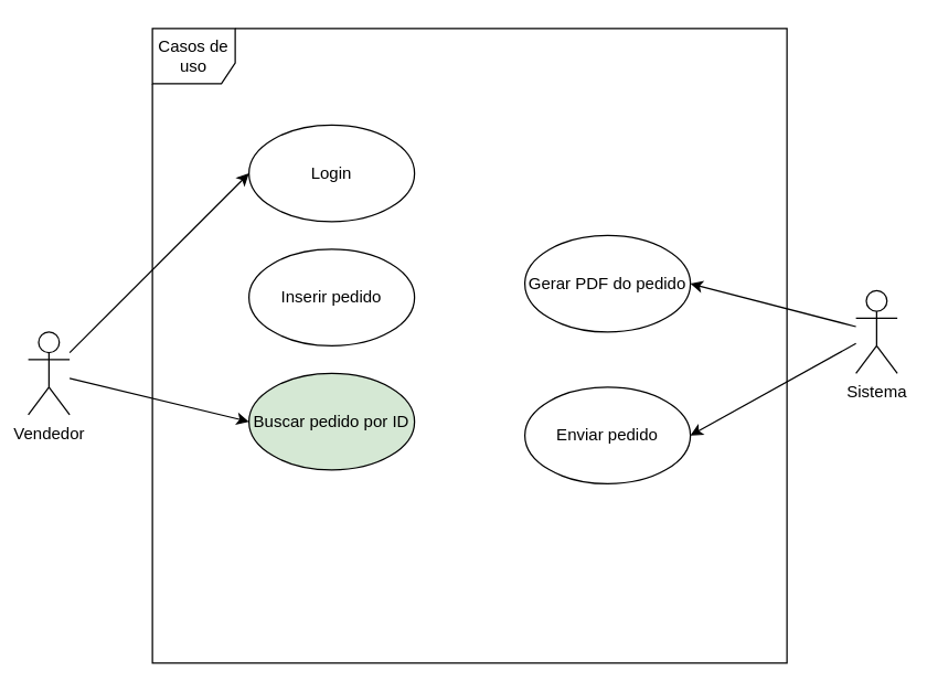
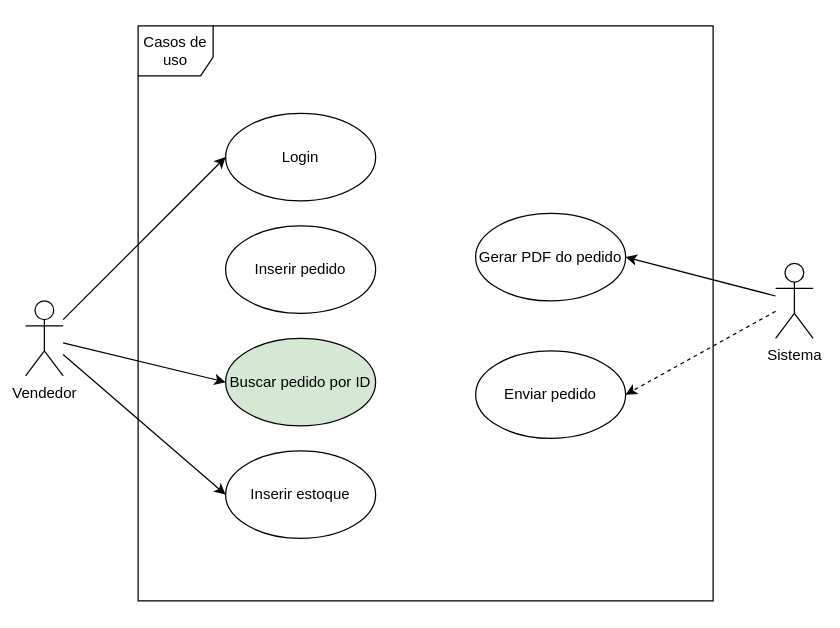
  <mxCell id="0" />
  <mxCell id="1" parent="0" />
  <mxCell id="2" value="Casos de uso" style="shape=umlFrame;whiteSpace=wrap;html=1;width=60;height=40;" vertex="1" parent="1"><mxGeometry x="110" y="20" width="460" height="460" as="geometry" /></mxCell>
  <mxCell id="3" value="Login" style="ellipse;whiteSpace=wrap;html=1;" vertex="1" parent="1"><mxGeometry x="180" y="90" width="120" height="70" as="geometry" /></mxCell>
  <mxCell id="4" value="Inserir pedido" style="ellipse;whiteSpace=wrap;html=1;" vertex="1" parent="1"><mxGeometry x="180" y="180" width="120" height="70" as="geometry" /></mxCell>
  <mxCell id="5" value="Buscar pedido por ID" style="ellipse;whiteSpace=wrap;html=1;fillColor=#d5e8d4;" vertex="1" parent="1"><mxGeometry x="180" y="270" width="120" height="70" as="geometry" /></mxCell>
+ <mxCell id="6" value="Inserir estoque" style="ellipse;whiteSpace=wrap;html=1;" vertex="1" parent="1"><mxGeometry x="180" y="360" width="120" height="70" as="geometry" /></mxCell>
  <mxCell id="7" value="Gerar PDF do pedido" style="ellipse;whiteSpace=wrap;html=1;" vertex="1" parent="1"><mxGeometry x="380" y="170" width="120" height="70" as="geometry" /></mxCell>
  <mxCell id="8" value="Enviar pedido" style="ellipse;whiteSpace=wrap;html=1;" vertex="1" parent="1"><mxGeometry x="380" y="280" width="120" height="70" as="geometry" /></mxCell>
  <mxCell id="9" style="edgeStyle=none;html=1;entryX=1;entryY=0.5;entryDx=0;entryDy=0;" edge="1" parent="1" source="11" target="7"><mxGeometry relative="1" as="geometry" /></mxCell>
- <mxCell id="10" style="edgeStyle=none;html=1;entryX=1;entryY=0.5;entryDx=0;entryDy=0;" edge="1" parent="1" source="11" target="8"><mxGeometry relative="1" as="geometry" /></mxCell>
+ <mxCell id="10" style="edgeStyle=none;html=1;entryX=1;entryY=0.5;entryDx=0;entryDy=0;dashed=1;" edge="1" parent="1" source="11" target="8"><mxGeometry relative="1" as="geometry" /></mxCell>
  <mxCell id="11" value="Sistema" style="shape=umlActor;verticalLabelPosition=bottom;verticalAlign=top;html=1;outlineConnect=0;" vertex="1" parent="1"><mxGeometry x="620" y="210" width="30" height="60" as="geometry" /></mxCell>
  <mxCell id="12" style="edgeStyle=none;html=1;entryX=0;entryY=0.5;entryDx=0;entryDy=0;" edge="1" parent="1" source="15" target="3"><mxGeometry relative="1" as="geometry" /></mxCell>
  <mxCell id="13" style="edgeStyle=none;html=1;entryX=0;entryY=0.5;entryDx=0;entryDy=0;" edge="1" parent="1" source="15" target="5"><mxGeometry relative="1" as="geometry" /></mxCell>
+ <mxCell id="14" style="edgeStyle=none;html=1;entryX=0;entryY=0.5;entryDx=0;entryDy=0;" edge="1" parent="1" source="15" target="6"><mxGeometry relative="1" as="geometry" /></mxCell>
  <mxCell id="15" value="Vendedor" style="shape=umlActor;verticalLabelPosition=bottom;verticalAlign=top;html=1;outlineConnect=0;" vertex="1" parent="1"><mxGeometry x="20" y="240" width="30" height="60" as="geometry" /></mxCell>
